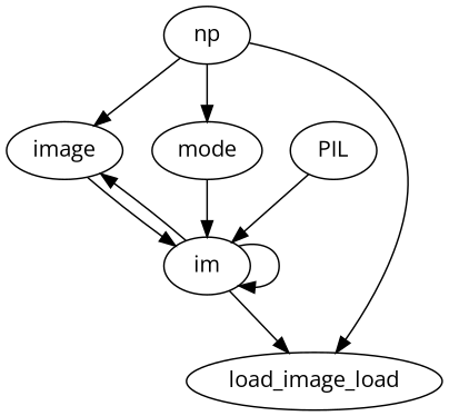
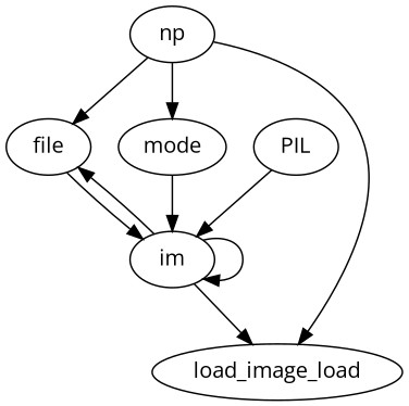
  strict digraph {
    fontname="Open Sans"
    node [fontname="Open Sans"]
    edge [fontname="Open Sans"]
-   file [label=image]
+   file
    im
    n3 [label=load_image_load]
    mode
    PIL
    np
    file -> im
    im -> file
    im -> im
    im -> n3
    mode -> im
    PIL -> im
    np -> file
    np -> n3
    np -> mode
  }
